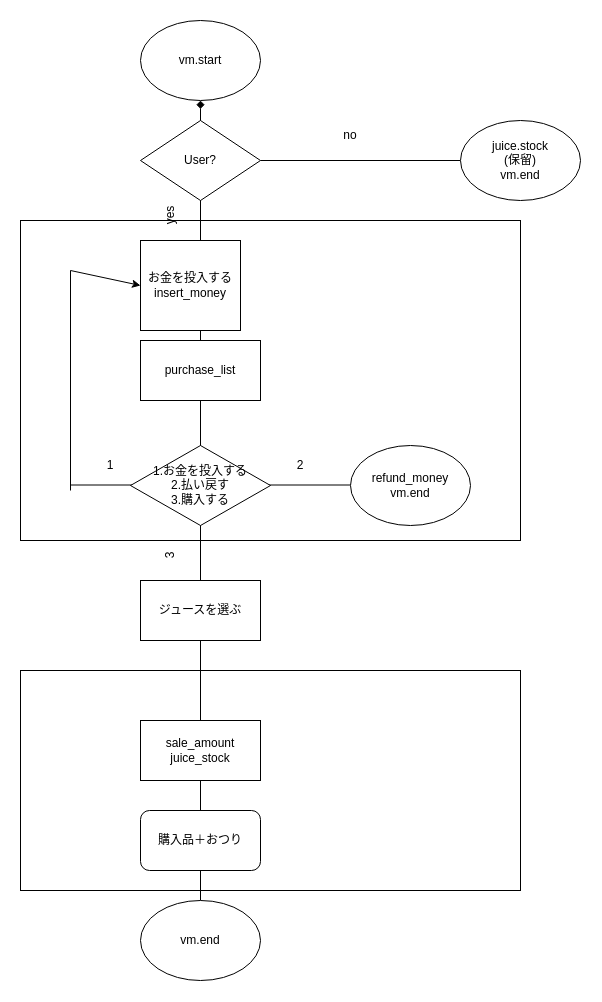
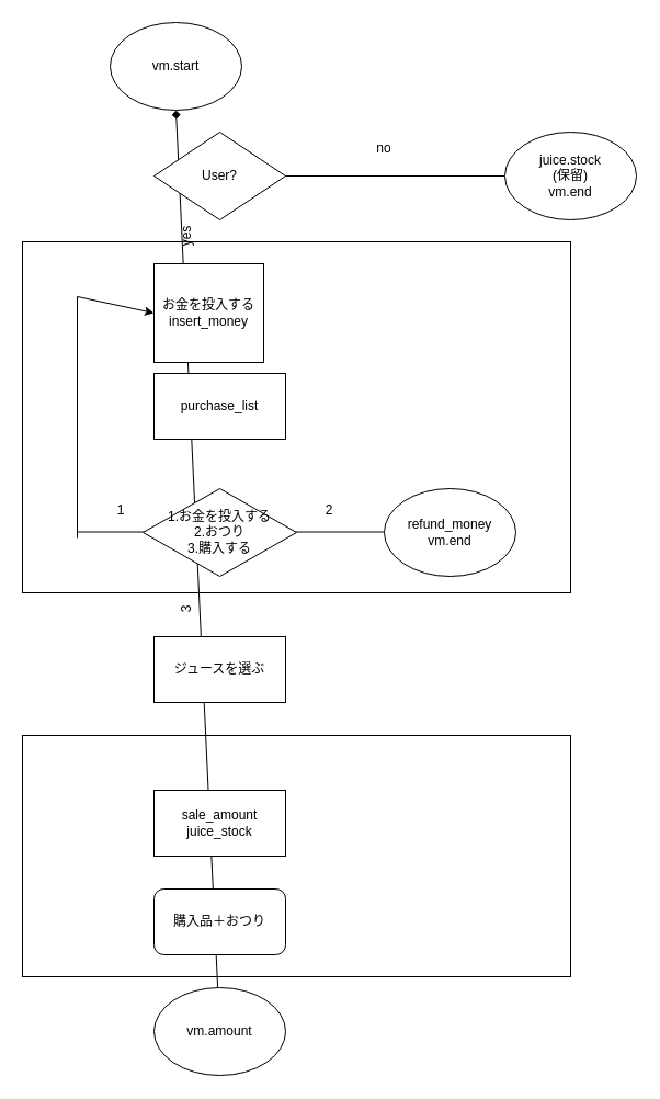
  <mxCell id="0" />
  <mxCell id="1" parent="0" />
  <mxCell id="2" value="" style="rounded=0;whiteSpace=wrap;html=1;" vertex="1" parent="1"><mxGeometry x="20" y="670" width="500" height="220" as="geometry" /></mxCell>
  <mxCell id="3" value="" style="rounded=0;whiteSpace=wrap;html=1;" vertex="1" parent="1"><mxGeometry x="20" y="220" width="500" height="320" as="geometry" /></mxCell>
  <mxCell id="4" value="" style="endArrow=diamond;html=1;entryX=0.5;entryY=1;entryDx=0;entryDy=0;" edge="1" parent="1" source="6" target="5"><mxGeometry width="50" height="50" relative="1" as="geometry"><mxPoint x="340" y="370" as="sourcePoint" /><mxPoint x="390" y="320" as="targetPoint" /></mxGeometry></mxCell>
- <mxCell id="5" value="vm.start" style="ellipse;whiteSpace=wrap;html=1;" vertex="1" parent="1"><mxGeometry x="140" y="20" width="120" height="80" as="geometry" /></mxCell>
- <mxCell id="6" value="vm.end" style="ellipse;whiteSpace=wrap;html=1;" vertex="1" parent="1"><mxGeometry x="140" y="900" width="120" height="80" as="geometry" /></mxCell>
+ <mxCell id="5" value="vm.start" style="ellipse;whiteSpace=wrap;html=1;" vertex="1" parent="1"><mxGeometry x="100" y="20" width="120" height="80" as="geometry" /></mxCell>
+ <mxCell id="6" value="vm.amount" style="ellipse;whiteSpace=wrap;html=1;" vertex="1" parent="1"><mxGeometry x="140" y="900" width="120" height="80" as="geometry" /></mxCell>
  <mxCell id="7" value="お金を投入する&lt;br&gt;insert_money" style="rounded=0;whiteSpace=wrap;html=1;" vertex="1" parent="1"><mxGeometry x="140" y="240" width="100" height="90" as="geometry" /></mxCell>
  <mxCell id="8" value="yes" style="text;html=1;strokeColor=none;fillColor=none;align=center;verticalAlign=middle;whiteSpace=wrap;rounded=0;rotation=-90;" vertex="1" parent="1"><mxGeometry x="140" y="200" width="60" height="30" as="geometry" /></mxCell>
  <mxCell id="9" value="no" style="text;html=1;strokeColor=none;fillColor=none;align=center;verticalAlign=middle;whiteSpace=wrap;rounded=0;" vertex="1" parent="1"><mxGeometry x="320" y="120" width="60" height="30" as="geometry" /></mxCell>
  <mxCell id="10" value="" style="endArrow=none;html=1;exitX=1;exitY=0.5;exitDx=0;exitDy=0;entryX=0;entryY=0.5;entryDx=0;entryDy=0;" edge="1" parent="1" source="14"><mxGeometry width="50" height="50" relative="1" as="geometry"><mxPoint x="340" y="360" as="sourcePoint" /><mxPoint x="460" y="160" as="targetPoint" /></mxGeometry></mxCell>
  <mxCell id="11" value="purchase_list" style="rounded=0;whiteSpace=wrap;html=1;" vertex="1" parent="1"><mxGeometry x="140" y="340" width="120" height="60" as="geometry" /></mxCell>
  <mxCell id="12" value="3" style="text;html=1;strokeColor=none;fillColor=none;align=center;verticalAlign=middle;whiteSpace=wrap;rounded=0;rotation=-90;" vertex="1" parent="1"><mxGeometry x="140" y="540" width="60" height="30" as="geometry" /></mxCell>
  <mxCell id="13" value="1" style="text;html=1;strokeColor=none;fillColor=none;align=center;verticalAlign=middle;whiteSpace=wrap;rounded=0;" vertex="1" parent="1"><mxGeometry x="80" y="450" width="60" height="30" as="geometry" /></mxCell>
  <mxCell id="14" value="User?" style="rhombus;whiteSpace=wrap;html=1;" vertex="1" parent="1"><mxGeometry x="140" y="120" width="120" height="80" as="geometry" /></mxCell>
  <mxCell id="15" value="" style="endArrow=none;html=1;exitX=0;exitY=0.5;exitDx=0;exitDy=0;" edge="1" parent="1"><mxGeometry width="50" height="50" relative="1" as="geometry"><mxPoint x="140" y="484.5" as="sourcePoint" /><mxPoint x="70" y="484.5" as="targetPoint" /></mxGeometry></mxCell>
  <mxCell id="16" value="" style="endArrow=none;html=1;" edge="1" parent="1"><mxGeometry width="50" height="50" relative="1" as="geometry"><mxPoint x="70" y="490" as="sourcePoint" /><mxPoint x="70" y="270" as="targetPoint" /></mxGeometry></mxCell>
  <mxCell id="17" value="" style="endArrow=none;html=1;exitX=1;exitY=0.5;exitDx=0;exitDy=0;" edge="1" parent="1"><mxGeometry width="50" height="50" relative="1" as="geometry"><mxPoint x="260" y="484.5" as="sourcePoint" /><mxPoint x="350" y="484.5" as="targetPoint" /></mxGeometry></mxCell>
  <mxCell id="18" value="2" style="text;html=1;strokeColor=none;fillColor=none;align=center;verticalAlign=middle;whiteSpace=wrap;rounded=0;" vertex="1" parent="1"><mxGeometry x="270" y="450" width="60" height="30" as="geometry" /></mxCell>
- <mxCell id="19" value="1.お金を投入する&lt;br&gt;2.払い戻す&lt;br&gt;3.購入する" style="rhombus;whiteSpace=wrap;html=1;" vertex="1" parent="1"><mxGeometry x="130" y="445" width="140" height="80" as="geometry" /></mxCell>
+ <mxCell id="19" value="1.お金を投入する&lt;br&gt;2.おつり&lt;br&gt;3.購入する" style="rhombus;whiteSpace=wrap;html=1;" vertex="1" parent="1"><mxGeometry x="130" y="445" width="140" height="80" as="geometry" /></mxCell>
  <mxCell id="20" value="ジュースを選ぶ" style="rounded=0;whiteSpace=wrap;html=1;" vertex="1" parent="1"><mxGeometry x="140" y="580" width="120" height="60" as="geometry" /></mxCell>
  <mxCell id="21" value="refund_money&lt;br&gt;vm.end" style="ellipse;whiteSpace=wrap;html=1;" vertex="1" parent="1"><mxGeometry x="350" y="445" width="120" height="80" as="geometry" /></mxCell>
  <mxCell id="22" value="" style="endArrow=classic;html=1;entryX=0;entryY=0.5;entryDx=0;entryDy=0;" edge="1" parent="1" target="7"><mxGeometry width="50" height="50" relative="1" as="geometry"><mxPoint x="70" y="270" as="sourcePoint" /><mxPoint x="220" y="360" as="targetPoint" /></mxGeometry></mxCell>
  <mxCell id="23" value="購入品＋おつり" style="whiteSpace=wrap;html=1;rounded=1;" vertex="1" parent="1"><mxGeometry x="140" y="810" width="120" height="60" as="geometry" /></mxCell>
  <mxCell id="24" value="sale_amount&lt;br&gt;juice_stock" style="rounded=0;whiteSpace=wrap;html=1;" vertex="1" parent="1"><mxGeometry x="140" y="720" width="120" height="60" as="geometry" /></mxCell>
  <mxCell id="25" value="juice.stock&lt;br&gt;(保留)&lt;br&gt;vm.end" style="ellipse;whiteSpace=wrap;html=1;" vertex="1" parent="1"><mxGeometry x="460" y="120" width="120" height="80" as="geometry" /></mxCell>
